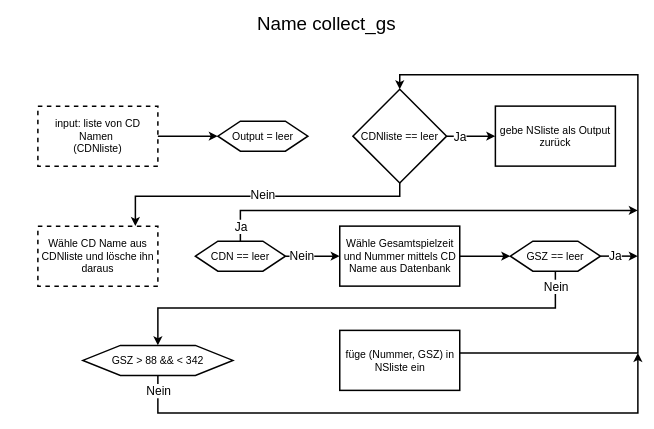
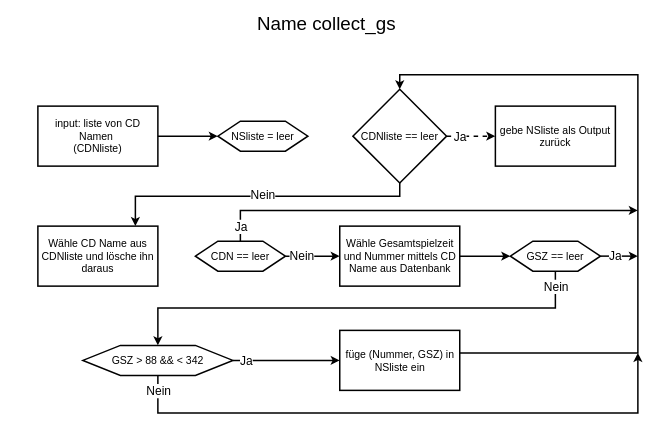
  <mxCell id="0" />
  <mxCell id="1" parent="0" />
  <mxCell id="2" value="&lt;font style=&quot;font-size: 25px&quot;&gt;Name collect_gs&lt;/font&gt;" style="text;html=1;strokeColor=none;fillColor=none;align=center;verticalAlign=middle;whiteSpace=wrap;rounded=0;" parent="1" vertex="1"><mxGeometry x="20" y="20" width="830" height="20" as="geometry" /></mxCell>
  <mxCell id="3" style="edgeStyle=orthogonalEdgeStyle;rounded=0;orthogonalLoop=1;jettySize=auto;html=1;entryX=0;entryY=0.5;entryDx=0;entryDy=0;strokeWidth=2;" parent="1" source="4" target="5" edge="1"><mxGeometry relative="1" as="geometry" /></mxCell>
- <mxCell id="4" value="&lt;font style=&quot;font-size: 14px&quot;&gt;input: liste von CD Namen&amp;nbsp;&lt;br&gt;(CDNliste)&lt;/font&gt;" style="rounded=0;whiteSpace=wrap;html=1;strokeWidth=2;fillColor=none;dashed=1;" parent="1" vertex="1"><mxGeometry x="50" y="141" width="160" height="80" as="geometry" /></mxCell>
- <mxCell id="5" value="&lt;font style=&quot;font-size: 14px&quot;&gt;Output = leer&lt;/font&gt;" style="shape=hexagon;perimeter=hexagonPerimeter2;whiteSpace=wrap;html=1;strokeWidth=2;fillColor=none;" parent="1" vertex="1"><mxGeometry x="290" y="161" width="120" height="40" as="geometry" /></mxCell>
+ <mxCell id="4" value="&lt;font style=&quot;font-size: 14px&quot;&gt;input: liste von CD Namen&amp;nbsp;&lt;br&gt;(CDNliste)&lt;/font&gt;" style="rounded=0;whiteSpace=wrap;html=1;strokeWidth=2;fillColor=none;" parent="1" vertex="1"><mxGeometry x="50" y="141" width="160" height="80" as="geometry" /></mxCell>
+ <mxCell id="5" value="&lt;font style=&quot;font-size: 14px&quot;&gt;NSliste = leer&lt;/font&gt;" style="shape=hexagon;perimeter=hexagonPerimeter2;whiteSpace=wrap;html=1;strokeWidth=2;fillColor=none;" parent="1" vertex="1"><mxGeometry x="290" y="161" width="120" height="40" as="geometry" /></mxCell>
  <mxCell id="6" value="&lt;span style=&quot;font-size: 14px&quot;&gt;gebe NSliste als Output zurück&lt;br&gt;&lt;/span&gt;" style="rounded=0;whiteSpace=wrap;html=1;strokeWidth=2;fillColor=none;" parent="1" vertex="1"><mxGeometry x="660" y="141" width="160" height="80" as="geometry" /></mxCell>
- <mxCell id="7" style="edgeStyle=orthogonalEdgeStyle;rounded=0;orthogonalLoop=1;jettySize=auto;html=1;entryX=0;entryY=0.5;entryDx=0;entryDy=0;strokeWidth=2;" parent="1" source="11" target="6" edge="1"><mxGeometry relative="1" as="geometry" /></mxCell>
+ <mxCell id="7" style="edgeStyle=orthogonalEdgeStyle;rounded=0;orthogonalLoop=1;jettySize=auto;html=1;entryX=0;entryY=0.5;entryDx=0;entryDy=0;strokeWidth=2;dashed=1;" parent="1" source="11" target="6" edge="1"><mxGeometry relative="1" as="geometry" /></mxCell>
  <mxCell id="8" value="&lt;font style=&quot;font-size: 16px&quot;&gt;Ja&lt;/font&gt;" style="text;html=1;align=center;verticalAlign=middle;resizable=0;points=[];labelBackgroundColor=#ffffff;" parent="7" vertex="1" connectable="0"><mxGeometry x="-0.015" relative="1" as="geometry"><mxPoint x="-14.5" as="offset" /></mxGeometry></mxCell>
  <mxCell id="9" style="edgeStyle=orthogonalEdgeStyle;rounded=0;orthogonalLoop=1;jettySize=auto;html=1;strokeWidth=2;" parent="1" source="11" target="12" edge="1"><mxGeometry relative="1" as="geometry"><Array as="points"><mxPoint x="533" y="261" /><mxPoint x="180" y="261" /></Array></mxGeometry></mxCell>
  <mxCell id="10" value="&lt;font style=&quot;font-size: 16px&quot;&gt;Nein&lt;/font&gt;" style="text;html=1;align=center;verticalAlign=middle;resizable=0;points=[];labelBackgroundColor=#ffffff;" parent="9" vertex="1" connectable="0"><mxGeometry x="-0.019" y="-3" relative="1" as="geometry"><mxPoint as="offset" /></mxGeometry></mxCell>
  <mxCell id="11" value="&lt;span style=&quot;font-size: 14px&quot;&gt;CDNliste == leer&lt;/span&gt;" style="rhombus;whiteSpace=wrap;html=1;comic=0;strokeWidth=2;fillColor=none;" parent="1" vertex="1"><mxGeometry x="470" y="118.5" width="125" height="125" as="geometry" /></mxCell>
- <mxCell id="12" value="&lt;span style=&quot;font-size: 14px&quot;&gt;Wähle CD Name aus&lt;br&gt;CDNliste und lösche ihn daraus&lt;/span&gt;" style="rounded=0;whiteSpace=wrap;html=1;strokeWidth=2;fillColor=none;perimeterSpacing=0;dashed=1;" parent="1" vertex="1"><mxGeometry x="50" y="301" width="160" height="80" as="geometry" /></mxCell>
+ <mxCell id="12" value="&lt;span style=&quot;font-size: 14px&quot;&gt;Wähle CD Name aus&lt;br&gt;CDNliste und lösche ihn daraus&lt;/span&gt;" style="rounded=0;whiteSpace=wrap;html=1;strokeWidth=2;fillColor=none;perimeterSpacing=0;" parent="1" vertex="1"><mxGeometry x="50" y="301" width="160" height="80" as="geometry" /></mxCell>
  <mxCell id="13" value="&lt;font style=&quot;font-size: 16px&quot;&gt;Nein&lt;/font&gt;" style="edgeStyle=orthogonalEdgeStyle;rounded=0;orthogonalLoop=1;jettySize=auto;html=1;exitX=1;exitY=0.5;exitDx=0;exitDy=0;strokeWidth=2;" parent="1" source="16" target="18" edge="1"><mxGeometry x="-0.391" y="1" relative="1" as="geometry"><mxPoint as="offset" /></mxGeometry></mxCell>
  <mxCell id="14" style="edgeStyle=orthogonalEdgeStyle;rounded=0;orthogonalLoop=1;jettySize=auto;html=1;strokeWidth=2;exitX=0.5;exitY=0;exitDx=0;exitDy=0;" parent="1" source="16" edge="1"><mxGeometry relative="1" as="geometry"><mxPoint x="850" y="280" as="targetPoint" /><Array as="points"><mxPoint x="320" y="280" /></Array></mxGeometry></mxCell>
  <mxCell id="15" value="&lt;font style=&quot;font-size: 16px&quot;&gt;Ja&lt;/font&gt;" style="text;html=1;align=center;verticalAlign=middle;resizable=0;points=[];labelBackgroundColor=#ffffff;" parent="14" vertex="1" connectable="0"><mxGeometry x="-0.414" y="4" relative="1" as="geometry"><mxPoint x="-126" y="25" as="offset" /></mxGeometry></mxCell>
  <mxCell id="16" value="&lt;font style=&quot;font-size: 14px&quot;&gt;CDN == leer&lt;/font&gt;" style="shape=hexagon;perimeter=hexagonPerimeter2;whiteSpace=wrap;html=1;strokeWidth=2;fillColor=none;" parent="1" vertex="1"><mxGeometry x="260" y="321" width="120" height="40" as="geometry" /></mxCell>
  <mxCell id="17" style="edgeStyle=orthogonalEdgeStyle;rounded=0;orthogonalLoop=1;jettySize=auto;html=1;entryX=0;entryY=0.5;entryDx=0;entryDy=0;strokeWidth=2;" parent="1" source="18" target="24" edge="1"><mxGeometry relative="1" as="geometry" /></mxCell>
  <mxCell id="18" value="&lt;span style=&quot;font-size: 14px&quot;&gt;Wähle Gesamtspielzeit und Nummer&amp;nbsp;&lt;/span&gt;&lt;span style=&quot;font-size: 14px&quot;&gt;mittels CD Name aus Datenbank&lt;/span&gt;" style="rounded=0;whiteSpace=wrap;html=1;strokeWidth=2;fillColor=none;perimeterSpacing=0;" parent="1" vertex="1"><mxGeometry x="452.5" y="301" width="160" height="80" as="geometry" /></mxCell>
  <mxCell id="19" style="edgeStyle=orthogonalEdgeStyle;rounded=0;orthogonalLoop=1;jettySize=auto;html=1;strokeWidth=2;entryX=0.5;entryY=0;entryDx=0;entryDy=0;" parent="1" source="20" target="11" edge="1"><mxGeometry relative="1" as="geometry"><mxPoint x="611" y="450" as="targetPoint" /><Array as="points"><mxPoint x="850" y="470" /><mxPoint x="850" y="99" /><mxPoint x="533" y="99" /></Array></mxGeometry></mxCell>
  <mxCell id="20" value="&lt;span style=&quot;font-size: 14px&quot;&gt;füge (Nummer,&amp;nbsp;&lt;/span&gt;&lt;span style=&quot;font-size: 14px&quot;&gt;GSZ&lt;/span&gt;&lt;span style=&quot;font-size: 14px&quot;&gt;) in NSliste ein&lt;/span&gt;" style="rounded=0;whiteSpace=wrap;html=1;strokeWidth=2;fillColor=none;perimeterSpacing=0;" parent="1" vertex="1"><mxGeometry x="452.5" y="440" width="160" height="80" as="geometry" /></mxCell>
  <mxCell id="21" value="&lt;font style=&quot;font-size: 16px&quot;&gt;Ja&lt;/font&gt;" style="edgeStyle=orthogonalEdgeStyle;rounded=0;orthogonalLoop=1;jettySize=auto;html=1;strokeWidth=2;" parent="1" source="24" edge="1"><mxGeometry x="-0.2" relative="1" as="geometry"><mxPoint x="850" y="341" as="targetPoint" /><mxPoint as="offset" /></mxGeometry></mxCell>
  <mxCell id="22" style="edgeStyle=orthogonalEdgeStyle;rounded=0;orthogonalLoop=1;jettySize=auto;html=1;entryX=0.5;entryY=0;entryDx=0;entryDy=0;strokeWidth=2;" parent="1" source="24" target="29" edge="1"><mxGeometry relative="1" as="geometry"><Array as="points"><mxPoint x="740" y="410" /><mxPoint x="210" y="410" /></Array></mxGeometry></mxCell>
  <mxCell id="23" value="&lt;font style=&quot;font-size: 16px&quot;&gt;Nein&lt;/font&gt;" style="text;html=1;align=center;verticalAlign=middle;resizable=0;points=[];labelBackgroundColor=#ffffff;" parent="22" vertex="1" connectable="0"><mxGeometry x="-0.037" y="4" relative="1" as="geometry"><mxPoint x="254" y="-33" as="offset" /></mxGeometry></mxCell>
  <mxCell id="24" value="&lt;font style=&quot;font-size: 14px&quot;&gt;GSZ == leer&lt;/font&gt;" style="shape=hexagon;perimeter=hexagonPerimeter2;whiteSpace=wrap;html=1;strokeWidth=2;fillColor=none;" parent="1" vertex="1"><mxGeometry x="680" y="321" width="120" height="40" as="geometry" /></mxCell>
  <mxCell id="25" style="edgeStyle=orthogonalEdgeStyle;rounded=0;orthogonalLoop=1;jettySize=auto;html=1;strokeWidth=2;" parent="1" source="29" edge="1"><mxGeometry relative="1" as="geometry"><mxPoint x="850" y="470" as="targetPoint" /><Array as="points"><mxPoint x="210" y="550" /><mxPoint x="850" y="550" /></Array></mxGeometry></mxCell>
  <mxCell id="26" value="&lt;font style=&quot;font-size: 16px&quot;&gt;Nein&lt;/font&gt;" style="text;html=1;align=center;verticalAlign=middle;resizable=0;points=[];labelBackgroundColor=#ffffff;" parent="25" vertex="1" connectable="0"><mxGeometry x="-0.229" y="-2" relative="1" as="geometry"><mxPoint x="-247" y="-32" as="offset" /></mxGeometry></mxCell>
+ <mxCell id="27" style="edgeStyle=orthogonalEdgeStyle;rounded=0;orthogonalLoop=1;jettySize=auto;html=1;strokeWidth=2;" parent="1" source="29" target="20" edge="1"><mxGeometry relative="1" as="geometry" /></mxCell>
+ <mxCell id="28" value="&lt;font style=&quot;font-size: 16px&quot;&gt;Ja&lt;/font&gt;" style="text;html=1;align=center;verticalAlign=middle;resizable=0;points=[];labelBackgroundColor=#ffffff;" parent="27" vertex="1" connectable="0"><mxGeometry x="-0.227" relative="1" as="geometry"><mxPoint x="-38" as="offset" /></mxGeometry></mxCell>
  <mxCell id="29" value="&lt;font style=&quot;font-size: 14px&quot;&gt;GSZ &amp;gt; 88 &amp;amp;&amp;amp; &amp;lt; 342&lt;/font&gt;" style="shape=hexagon;perimeter=hexagonPerimeter2;whiteSpace=wrap;html=1;strokeWidth=2;fillColor=none;" parent="1" vertex="1"><mxGeometry x="110" y="460" width="200" height="40" as="geometry" /></mxCell>
